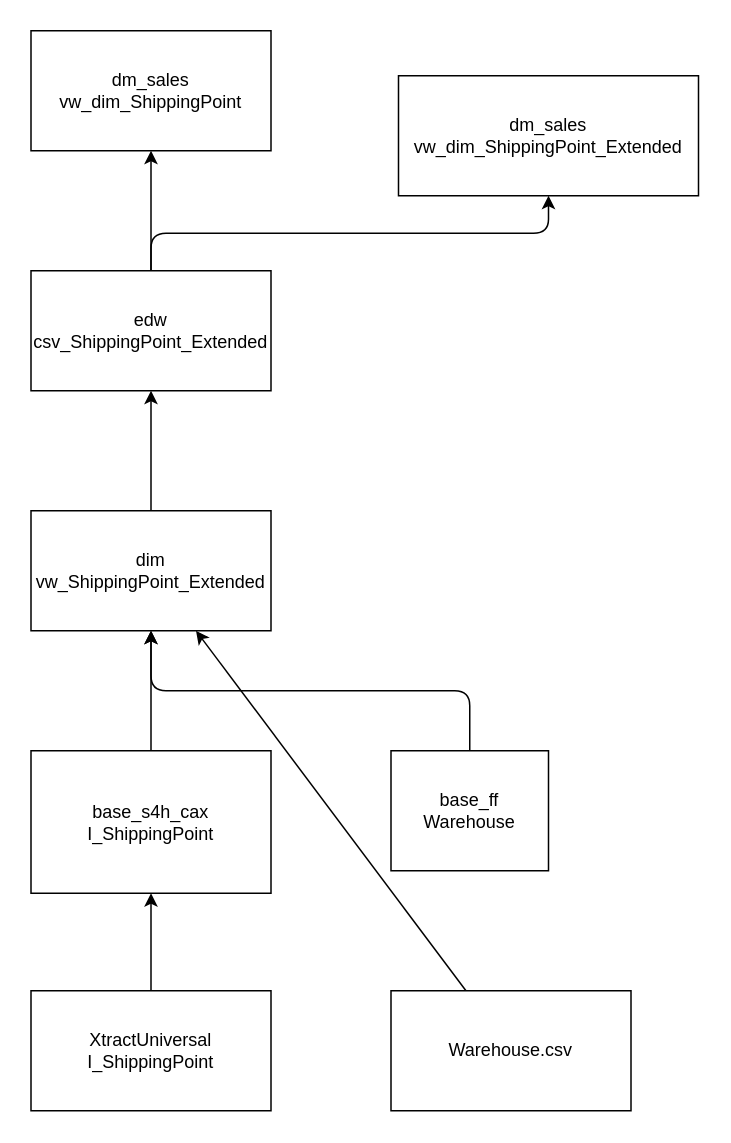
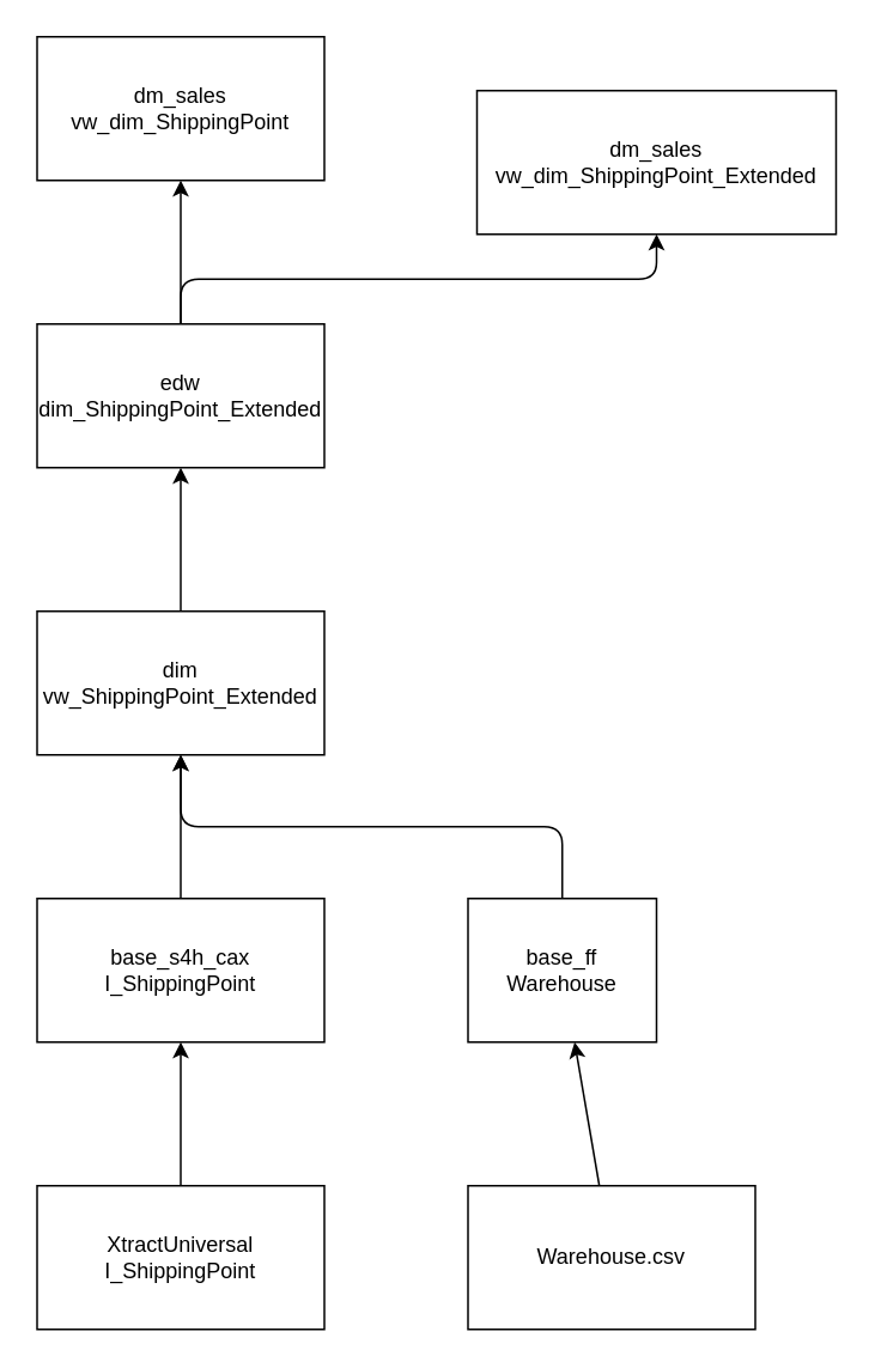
  <mxCell id="0" />
  <mxCell id="1" parent="0" />
  <mxCell id="2" value="" style="edgeStyle=none;html=1;" edge="1" parent="1" source="3" target="5"><mxGeometry relative="1" as="geometry" /></mxCell>
  <mxCell id="3" value="XtractUniversal&lt;br&gt;I_ShippingPoint" style="rounded=0;whiteSpace=wrap;html=1;" vertex="1" parent="1"><mxGeometry x="20" y="660" width="160" height="80" as="geometry" /></mxCell>
  <mxCell id="4" value="" style="edgeStyle=none;html=1;" edge="1" parent="1" source="5" target="11"><mxGeometry relative="1" as="geometry" /></mxCell>
- <mxCell id="5" value="base_s4h_cax&lt;br&gt;I_ShippingPoint" style="rounded=0;whiteSpace=wrap;html=1;" vertex="1" parent="1"><mxGeometry x="20" y="500" width="160" height="95" as="geometry" /></mxCell>
+ <mxCell id="5" value="base_s4h_cax&lt;br&gt;I_ShippingPoint" style="rounded=0;whiteSpace=wrap;html=1;" vertex="1" parent="1"><mxGeometry x="20" y="500" width="160" height="80" as="geometry" /></mxCell>
  <mxCell id="6" style="edgeStyle=orthogonalEdgeStyle;html=1;exitX=0.5;exitY=0;exitDx=0;exitDy=0;entryX=0.5;entryY=1;entryDx=0;entryDy=0;" edge="1" parent="1" source="7" target="11"><mxGeometry relative="1" as="geometry" /></mxCell>
  <mxCell id="7" value="base_ff&lt;br&gt;Warehouse" style="rounded=0;whiteSpace=wrap;html=1;" vertex="1" parent="1"><mxGeometry x="260" y="500" width="105" height="80" as="geometry" /></mxCell>
- <mxCell id="8" value="" style="edgeStyle=none;html=1;" edge="1" parent="1" source="9" target="11"><mxGeometry relative="1" as="geometry" /></mxCell>
+ <mxCell id="8" value="" style="edgeStyle=none;html=1;" edge="1" parent="1" source="9" target="7"><mxGeometry relative="1" as="geometry" /></mxCell>
  <mxCell id="9" value="Warehouse.csv" style="rounded=0;whiteSpace=wrap;html=1;" vertex="1" parent="1"><mxGeometry x="260" y="660" width="160" height="80" as="geometry" /></mxCell>
  <mxCell id="10" value="" style="edgeStyle=none;html=1;" edge="1" parent="1" source="11" target="14"><mxGeometry relative="1" as="geometry" /></mxCell>
  <mxCell id="11" value="dim&lt;br&gt;vw_ShippingPoint_Extended" style="rounded=0;whiteSpace=wrap;html=1;" vertex="1" parent="1"><mxGeometry x="20" y="340" width="160" height="80" as="geometry" /></mxCell>
  <mxCell id="12" value="" style="edgeStyle=none;html=1;" edge="1" parent="1" source="14" target="15"><mxGeometry relative="1" as="geometry" /></mxCell>
  <mxCell id="13" style="edgeStyle=orthogonalEdgeStyle;html=1;exitX=0.5;exitY=0;exitDx=0;exitDy=0;entryX=0.5;entryY=1;entryDx=0;entryDy=0;" edge="1" parent="1" source="14" target="16"><mxGeometry relative="1" as="geometry" /></mxCell>
- <mxCell id="14" value="edw&lt;br&gt;csv_ShippingPoint_Extended" style="rounded=0;whiteSpace=wrap;html=1;" vertex="1" parent="1"><mxGeometry x="20" y="180" width="160" height="80" as="geometry" /></mxCell>
+ <mxCell id="14" value="edw&lt;br&gt;dim_ShippingPoint_Extended" style="rounded=0;whiteSpace=wrap;html=1;" vertex="1" parent="1"><mxGeometry x="20" y="180" width="160" height="80" as="geometry" /></mxCell>
  <mxCell id="15" value="dm_sales&lt;br&gt;vw_dim_ShippingPoint" style="rounded=0;whiteSpace=wrap;html=1;" vertex="1" parent="1"><mxGeometry x="20" y="20" width="160" height="80" as="geometry" /></mxCell>
  <mxCell id="16" value="dm_sales&lt;br&gt;vw_dim_ShippingPoint_Extended" style="rounded=0;whiteSpace=wrap;html=1;" vertex="1" parent="1"><mxGeometry x="265" y="50" width="200" height="80" as="geometry" /></mxCell>
